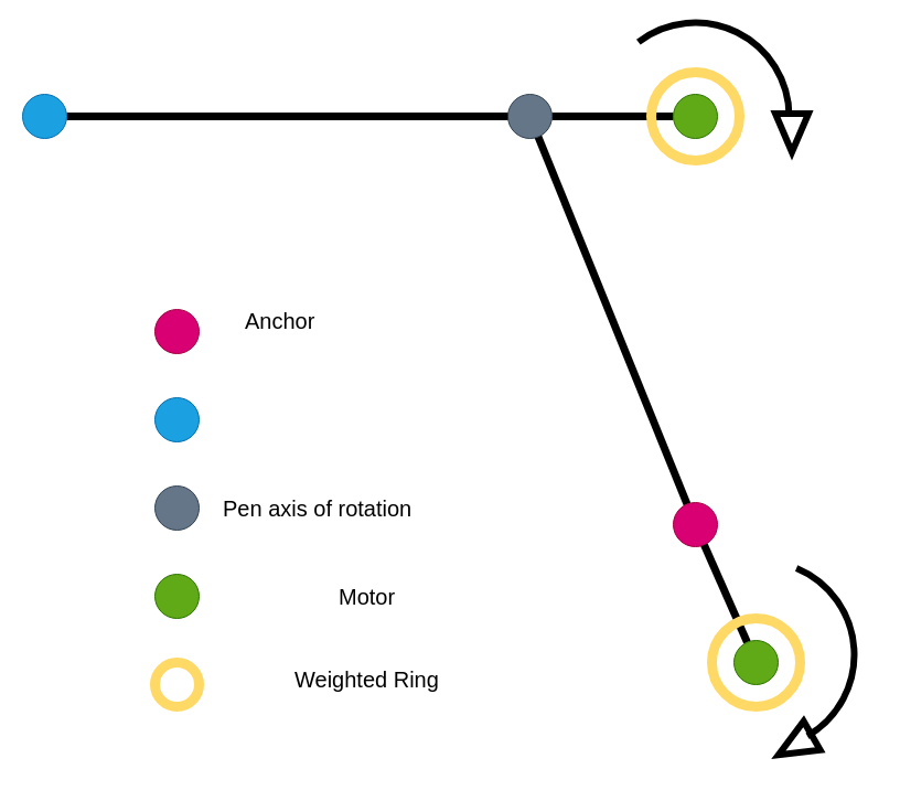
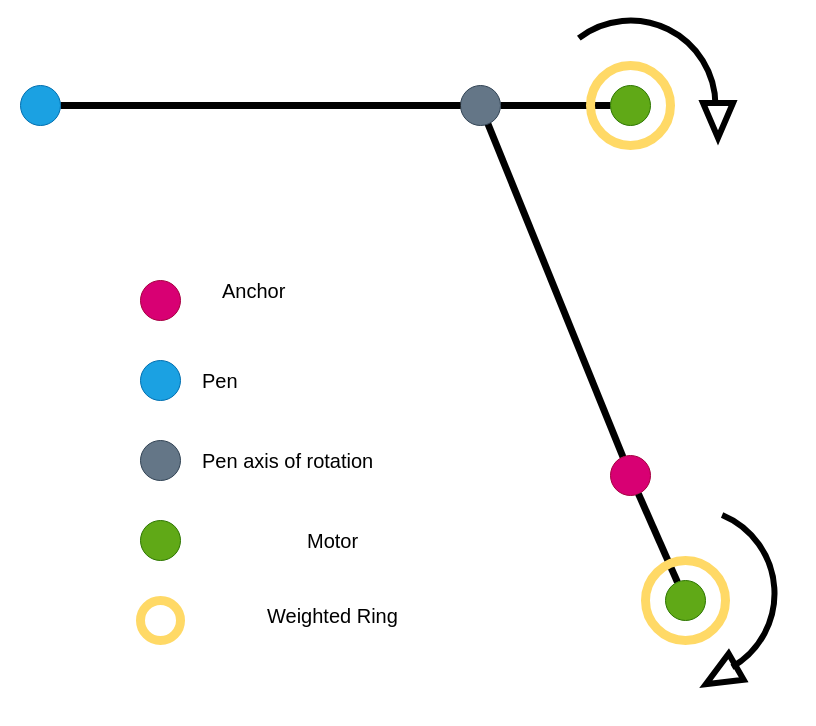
  <mxCell id="0" />
  <mxCell id="1" parent="0" />
  <mxCell id="2" value="" style="endArrow=none;html=1;rounded=0;fontSize=20;strokeColor=#000000;strokeWidth=7;startArrow=none;" parent="1" source="21" edge="1"><mxGeometry width="50" height="50" relative="1" as="geometry"><mxPoint x="570" y="335" as="sourcePoint" /><mxPoint x="480" y="105" as="targetPoint" /></mxGeometry></mxCell>
  <mxCell id="3" value="" style="endArrow=none;html=1;rounded=0;fontSize=20;strokeColor=#000000;strokeWidth=7;startArrow=none;" parent="1" source="18" target="13" edge="1"><mxGeometry width="50" height="50" relative="1" as="geometry"><mxPoint x="320" y="105" as="sourcePoint" /><mxPoint x="690" y="145" as="targetPoint" /></mxGeometry></mxCell>
  <mxCell id="4" value="" style="ellipse;whiteSpace=wrap;html=1;aspect=fixed;fontSize=20;strokeColor=#FFD966;strokeWidth=9;fillColor=none;" parent="1" vertex="1"><mxGeometry x="590" y="65" width="80" height="80" as="geometry" /></mxCell>
  <mxCell id="5" value="" style="ellipse;whiteSpace=wrap;html=1;fillColor=#d80073;strokeColor=#A50040;fontColor=#ffffff;" parent="1" vertex="1"><mxGeometry x="140" y="280" width="40" height="40" as="geometry" /></mxCell>
  <mxCell id="6" value="" style="ellipse;whiteSpace=wrap;html=1;fillColor=#647687;strokeColor=#314354;fontColor=#ffffff;rotation=90;" parent="1" vertex="1"><mxGeometry x="140" y="440.001" width="40" height="40" as="geometry" /></mxCell>
  <mxCell id="7" value="" style="ellipse;whiteSpace=wrap;html=1;fillColor=#1ba1e2;strokeColor=#006EAF;fontColor=#ffffff;" parent="1" vertex="1"><mxGeometry x="140" y="360" width="40" height="40" as="geometry" /></mxCell>
  <mxCell id="8" value="&lt;font style=&quot;font-size: 20px&quot;&gt;Anchor&lt;br&gt;&lt;/font&gt;" style="text;html=1;strokeColor=none;fillColor=none;align=left;verticalAlign=middle;whiteSpace=wrap;rounded=0;" parent="1" vertex="1"><mxGeometry x="220" y="270" width="220" height="40" as="geometry" /></mxCell>
  <mxCell id="9" value="" style="ellipse;whiteSpace=wrap;html=1;fillColor=#60a917;strokeColor=#2D7600;fontColor=#ffffff;" parent="1" vertex="1"><mxGeometry x="140" y="520" width="40" height="40" as="geometry" /></mxCell>
  <mxCell id="10" value="&lt;font style=&quot;font-size: 20px&quot;&gt;Motor&lt;br&gt;&lt;/font&gt;" style="text;html=1;strokeColor=none;fillColor=none;align=left;verticalAlign=middle;whiteSpace=wrap;rounded=0;" parent="1" vertex="1"><mxGeometry x="305" y="520" width="220" height="40" as="geometry" /></mxCell>
  <mxCell id="11" value="&lt;font style=&quot;font-size: 20px&quot;&gt;Pen axis of rotation&lt;br&gt;&lt;/font&gt;" style="text;html=1;strokeColor=none;fillColor=none;align=left;verticalAlign=middle;whiteSpace=wrap;rounded=0;" parent="1" vertex="1"><mxGeometry x="200" y="440" width="220" height="40" as="geometry" /></mxCell>
+ <mxCell id="12" value="&lt;font style=&quot;font-size: 20px&quot;&gt;Pen&lt;br&gt;&lt;/font&gt;" style="text;html=1;strokeColor=none;fillColor=none;align=left;verticalAlign=middle;whiteSpace=wrap;rounded=0;" parent="1" vertex="1"><mxGeometry x="200" y="360" width="220" height="40" as="geometry" /></mxCell>
  <mxCell id="13" value="" style="ellipse;whiteSpace=wrap;html=1;fillColor=#60a917;strokeColor=#2D7600;fontColor=#ffffff;" parent="1" vertex="1"><mxGeometry x="610" y="85" width="40" height="40" as="geometry" /></mxCell>
  <mxCell id="14" value="" style="ellipse;whiteSpace=wrap;html=1;aspect=fixed;fontSize=20;strokeColor=#FFD966;strokeWidth=9;fillColor=none;" parent="1" vertex="1"><mxGeometry x="140" y="600" width="40" height="40" as="geometry" /></mxCell>
  <mxCell id="15" value="&lt;font style=&quot;font-size: 20px&quot;&gt;Weighted Ring&lt;br&gt;&lt;/font&gt;" style="text;html=1;strokeColor=none;fillColor=none;align=left;verticalAlign=middle;whiteSpace=wrap;rounded=0;" parent="1" vertex="1"><mxGeometry x="265" y="595" width="220" height="40" as="geometry" /></mxCell>
  <mxCell id="16" value="" style="verticalLabelPosition=bottom;verticalAlign=top;html=1;shape=mxgraph.basic.arc;startAngle=0.896;endAngle=0.25;fontSize=20;strokeColor=#000000;strokeWidth=6;fillColor=none;" parent="1" vertex="1"><mxGeometry x="545" y="20" width="170" height="170" as="geometry" /></mxCell>
  <mxCell id="17" value="" style="triangle;whiteSpace=wrap;html=1;fontSize=20;strokeColor=#000000;strokeWidth=6;fillColor=none;rotation=90;" parent="1" vertex="1"><mxGeometry x="700" y="105" width="35" height="30" as="geometry" /></mxCell>
  <mxCell id="18" value="" style="ellipse;whiteSpace=wrap;html=1;fillColor=#647687;strokeColor=#314354;fontColor=#ffffff;rotation=90;" parent="1" vertex="1"><mxGeometry x="460" y="85.001" width="40" height="40" as="geometry" /></mxCell>
  <mxCell id="19" value="" style="endArrow=none;html=1;rounded=0;fontSize=20;strokeColor=#000000;strokeWidth=7;" parent="1" source="20" target="18" edge="1"><mxGeometry width="50" height="50" relative="1" as="geometry"><mxPoint x="70" y="105" as="sourcePoint" /><mxPoint x="610" y="105" as="targetPoint" /></mxGeometry></mxCell>
  <mxCell id="20" value="" style="ellipse;whiteSpace=wrap;html=1;fillColor=#1ba1e2;strokeColor=#006EAF;fontColor=#ffffff;" parent="1" vertex="1"><mxGeometry x="20" y="85" width="40" height="40" as="geometry" /></mxCell>
  <mxCell id="21" value="" style="ellipse;whiteSpace=wrap;html=1;fillColor=#d80073;strokeColor=#A50040;fontColor=#ffffff;" parent="1" vertex="1"><mxGeometry x="610" y="455" width="40" height="40" as="geometry" /></mxCell>
  <mxCell id="22" value="" style="endArrow=none;html=1;rounded=0;fontSize=20;strokeColor=#000000;strokeWidth=7;startArrow=none;" parent="1" source="21" target="24" edge="1"><mxGeometry width="50" height="50" relative="1" as="geometry"><mxPoint x="660" y="570.001" as="sourcePoint" /><mxPoint x="850" y="610" as="targetPoint" /></mxGeometry></mxCell>
  <mxCell id="23" value="" style="ellipse;whiteSpace=wrap;html=1;aspect=fixed;fontSize=20;strokeColor=#FFD966;strokeWidth=9;fillColor=none;" parent="1" vertex="1"><mxGeometry x="645" y="560" width="80" height="80" as="geometry" /></mxCell>
  <mxCell id="24" value="" style="ellipse;whiteSpace=wrap;html=1;fillColor=#60a917;strokeColor=#2D7600;fontColor=#ffffff;" parent="1" vertex="1"><mxGeometry x="665" y="580" width="40" height="40" as="geometry" /></mxCell>
  <mxCell id="25" value="" style="group;rotation=60;" parent="1" vertex="1" connectable="0"><mxGeometry x="600" y="515" width="187.5" height="170" as="geometry" /></mxCell>
  <mxCell id="26" value="" style="verticalLabelPosition=bottom;verticalAlign=top;html=1;shape=mxgraph.basic.arc;startAngle=0.896;endAngle=0.25;fontSize=20;strokeColor=#000000;strokeWidth=6;fillColor=none;rotation=60;" parent="25" vertex="1"><mxGeometry x="4" y="-7" width="170" height="170" as="geometry" /></mxCell>
  <mxCell id="27" value="" style="triangle;whiteSpace=wrap;html=1;fontSize=20;strokeColor=#000000;strokeWidth=6;fillColor=none;rotation=150;" parent="25" vertex="1"><mxGeometry x="103" y="145" width="35" height="30" as="geometry" /></mxCell>
